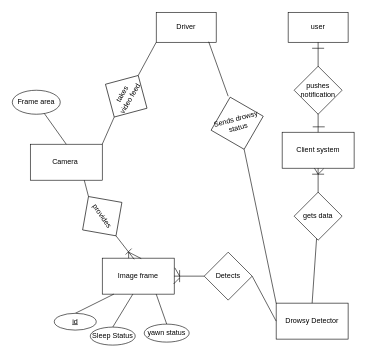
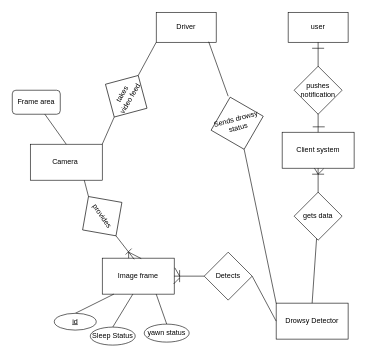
  <mxCell id="0" />
  <mxCell id="1" parent="0" />
  <mxCell id="2" value="Camera&amp;nbsp;" style="rounded=0;whiteSpace=wrap;html=1;" vertex="1" parent="1"><mxGeometry x="50" y="240" width="120" height="60" as="geometry" /></mxCell>
  <mxCell id="3" value="Driver" style="rounded=0;whiteSpace=wrap;html=1;" vertex="1" parent="1"><mxGeometry x="260" y="20" width="100" height="50" as="geometry" /></mxCell>
  <mxCell id="4" value="Image frame" style="rounded=0;whiteSpace=wrap;html=1;" vertex="1" parent="1"><mxGeometry x="170" y="430" width="120" height="60" as="geometry" /></mxCell>
- <mxCell id="5" value="Frame area" style="ellipse;whiteSpace=wrap;html=1;" vertex="1" parent="1"><mxGeometry x="20" y="150" width="80" height="40" as="geometry" /></mxCell>
+ <mxCell id="5" value="Frame area" style="whiteSpace=wrap;html=1;rounded=1;" vertex="1" parent="1"><mxGeometry x="20" y="150" width="80" height="40" as="geometry" /></mxCell>
  <mxCell id="6" value="" style="endArrow=none;html=1;exitX=0.5;exitY=0;exitDx=0;exitDy=0;" edge="1" parent="1" source="2" target="5"><mxGeometry width="50" height="50" relative="1" as="geometry"><mxPoint x="60" y="200" as="sourcePoint" /><mxPoint x="110" y="150" as="targetPoint" /></mxGeometry></mxCell>
  <mxCell id="7" value="takes&lt;br&gt;video feed&lt;br&gt;" style="rhombus;whiteSpace=wrap;html=1;rotation=-60;" vertex="1" parent="1"><mxGeometry x="170" y="120" width="80" height="80" as="geometry" /></mxCell>
  <mxCell id="8" value="" style="endArrow=none;html=1;exitX=1;exitY=0;exitDx=0;exitDy=0;entryX=0;entryY=0.5;entryDx=0;entryDy=0;" edge="1" parent="1" source="2" target="7"><mxGeometry width="50" height="50" relative="1" as="geometry"><mxPoint x="200" y="270" as="sourcePoint" /><mxPoint x="250" y="220" as="targetPoint" /></mxGeometry></mxCell>
  <mxCell id="9" value="" style="endArrow=none;html=1;exitX=1;exitY=0.5;exitDx=0;exitDy=0;entryX=0;entryY=1;entryDx=0;entryDy=0;" edge="1" parent="1" source="7" target="3"><mxGeometry width="50" height="50" relative="1" as="geometry"><mxPoint x="300" y="150" as="sourcePoint" /><mxPoint x="350" y="100" as="targetPoint" /></mxGeometry></mxCell>
  <mxCell id="10" value="provides" style="rhombus;whiteSpace=wrap;html=1;rotation=55;" vertex="1" parent="1"><mxGeometry x="130" y="320" width="80" height="80" as="geometry" /></mxCell>
  <mxCell id="11" value="" style="endArrow=none;html=1;exitX=1;exitY=0.5;exitDx=0;exitDy=0;entryX=0.444;entryY=0.031;entryDx=0;entryDy=0;entryPerimeter=0;" edge="1" parent="1" source="10" target="4"><mxGeometry width="50" height="50" relative="1" as="geometry"><mxPoint x="320" y="360" as="sourcePoint" /><mxPoint x="370" y="310" as="targetPoint" /></mxGeometry></mxCell>
  <mxCell id="12" value="Drowsy Detector" style="rounded=0;whiteSpace=wrap;html=1;" vertex="1" parent="1"><mxGeometry x="460" y="505" width="120" height="60" as="geometry" /></mxCell>
  <mxCell id="13" value="Detects" style="rhombus;whiteSpace=wrap;html=1;rotation=0;" vertex="1" parent="1"><mxGeometry x="340" y="420" width="80" height="80" as="geometry" /></mxCell>
  <mxCell id="14" value="" style="endArrow=none;html=1;entryX=0;entryY=0.5;entryDx=0;entryDy=0;exitX=1;exitY=0.5;exitDx=0;exitDy=0;" edge="1" parent="1" source="4" target="13"><mxGeometry width="50" height="50" relative="1" as="geometry"><mxPoint x="450" y="270" as="sourcePoint" /><mxPoint x="500" y="220" as="targetPoint" /></mxGeometry></mxCell>
  <mxCell id="15" value="" style="endArrow=none;html=1;exitX=1;exitY=0.5;exitDx=0;exitDy=0;entryX=0;entryY=0.5;entryDx=0;entryDy=0;" edge="1" parent="1" source="13" target="12"><mxGeometry width="50" height="50" relative="1" as="geometry"><mxPoint x="580" y="180" as="sourcePoint" /><mxPoint x="630" y="130" as="targetPoint" /></mxGeometry></mxCell>
  <mxCell id="16" value="" style="endArrow=none;html=1;exitX=0.5;exitY=0;exitDx=0;exitDy=0;entryX=0.161;entryY=1;entryDx=0;entryDy=0;entryPerimeter=0;" edge="1" parent="1" source="17" target="4"><mxGeometry width="50" height="50" relative="1" as="geometry"><mxPoint x="110" y="500" as="sourcePoint" /><mxPoint x="390" y="290" as="targetPoint" /></mxGeometry></mxCell>
  <mxCell id="17" value="id" style="ellipse;whiteSpace=wrap;html=1;align=center;fontStyle=4;" vertex="1" parent="1"><mxGeometry x="90" y="522" width="70" height="28" as="geometry" /></mxCell>
  <mxCell id="18" value="" style="endArrow=none;html=1;entryX=0.75;entryY=1;entryDx=0;entryDy=0;exitX=0;exitY=0.5;exitDx=0;exitDy=0;" edge="1" parent="1" source="10" target="2"><mxGeometry width="50" height="50" relative="1" as="geometry"><mxPoint x="100" y="340" as="sourcePoint" /><mxPoint x="170" y="340" as="targetPoint" /></mxGeometry></mxCell>
  <mxCell id="19" value="" style="endArrow=none;html=1;exitX=0.5;exitY=0;exitDx=0;exitDy=0;" edge="1" parent="1" source="20"><mxGeometry width="50" height="50" relative="1" as="geometry"><mxPoint x="200" y="540" as="sourcePoint" /><mxPoint x="221" y="490" as="targetPoint" /></mxGeometry></mxCell>
  <mxCell id="20" value="Sleep Status" style="ellipse;whiteSpace=wrap;html=1;align=center;" vertex="1" parent="1"><mxGeometry x="150" y="545" width="75" height="30" as="geometry" /></mxCell>
  <mxCell id="21" value="yawn status" style="ellipse;whiteSpace=wrap;html=1;align=center;" vertex="1" parent="1"><mxGeometry x="240" y="540" width="75" height="30" as="geometry" /></mxCell>
  <mxCell id="22" value="" style="endArrow=none;html=1;entryX=0.75;entryY=1;entryDx=0;entryDy=0;exitX=0.5;exitY=0;exitDx=0;exitDy=0;" edge="1" parent="1" source="21" target="4"><mxGeometry width="50" height="50" relative="1" as="geometry"><mxPoint x="270" y="530" as="sourcePoint" /><mxPoint x="320" y="480" as="targetPoint" /></mxGeometry></mxCell>
  <mxCell id="23" value="" style="endArrow=none;html=1;exitX=0.5;exitY=0;exitDx=0;exitDy=0;" edge="1" parent="1" source="27"><mxGeometry width="50" height="50" relative="1" as="geometry"><mxPoint x="480" y="380" as="sourcePoint" /><mxPoint x="530" y="330" as="targetPoint" /></mxGeometry></mxCell>
  <mxCell id="24" value="Client system" style="rounded=0;whiteSpace=wrap;html=1;" vertex="1" parent="1"><mxGeometry x="470" y="220" width="120" height="60" as="geometry" /></mxCell>
  <mxCell id="25" value="" style="endArrow=none;html=1;exitX=0.5;exitY=0;exitDx=0;exitDy=0;" edge="1" parent="1" source="27" target="24"><mxGeometry width="50" height="50" relative="1" as="geometry"><mxPoint x="520" y="250" as="sourcePoint" /><mxPoint x="570" y="200" as="targetPoint" /></mxGeometry></mxCell>
  <mxCell id="26" value="user" style="rounded=0;whiteSpace=wrap;html=1;" vertex="1" parent="1"><mxGeometry x="480" y="20" width="100" height="50" as="geometry" /></mxCell>
  <mxCell id="27" value="gets data" style="rhombus;whiteSpace=wrap;html=1;" vertex="1" parent="1"><mxGeometry x="490" y="320" width="80" height="80" as="geometry" /></mxCell>
  <mxCell id="28" value="" style="endArrow=none;html=1;exitX=0.5;exitY=0;exitDx=0;exitDy=0;" edge="1" parent="1" source="12" target="27"><mxGeometry width="50" height="50" relative="1" as="geometry"><mxPoint x="530" y="430" as="sourcePoint" /><mxPoint x="530" y="330" as="targetPoint" /></mxGeometry></mxCell>
  <mxCell id="29" value="" style="endArrow=none;html=1;entryX=0.5;entryY=1;entryDx=0;entryDy=0;" edge="1" parent="1" source="24" target="26"><mxGeometry width="50" height="50" relative="1" as="geometry"><mxPoint x="540" y="140" as="sourcePoint" /><mxPoint x="590" y="90" as="targetPoint" /></mxGeometry></mxCell>
  <mxCell id="30" value="pushes notification" style="rhombus;whiteSpace=wrap;html=1;" vertex="1" parent="1"><mxGeometry x="490" y="110" width="80" height="80" as="geometry" /></mxCell>
  <mxCell id="31" value="" style="endArrow=none;html=1;exitX=0;exitY=0;exitDx=0;exitDy=0;entryX=0.5;entryY=1;entryDx=0;entryDy=0;" edge="1" parent="1" source="12" target="32"><mxGeometry width="50" height="50" relative="1" as="geometry"><mxPoint x="350" y="250" as="sourcePoint" /><mxPoint x="400" y="250" as="targetPoint" /></mxGeometry></mxCell>
  <mxCell id="32" value="Sends drowsy status" style="rhombus;whiteSpace=wrap;html=1;rotation=-15;" vertex="1" parent="1"><mxGeometry x="350" y="160" width="90" height="90" as="geometry" /></mxCell>
  <mxCell id="33" value="" style="endArrow=none;html=1;entryX=0.875;entryY=0.982;entryDx=0;entryDy=0;entryPerimeter=0;" edge="1" parent="1" target="3"><mxGeometry width="50" height="50" relative="1" as="geometry"><mxPoint x="380" y="160" as="sourcePoint" /><mxPoint x="370" y="100" as="targetPoint" /></mxGeometry></mxCell>
  <mxCell id="34" value="" style="endArrow=none;html=1;" edge="1" parent="1"><mxGeometry width="50" height="50" relative="1" as="geometry"><mxPoint x="520" y="290" as="sourcePoint" /><mxPoint x="540" y="290" as="targetPoint" /></mxGeometry></mxCell>
  <mxCell id="35" value="" style="endArrow=none;html=1;exitX=0.449;exitY=1;exitDx=0;exitDy=0;exitPerimeter=0;" edge="1" parent="1" source="24"><mxGeometry width="50" height="50" relative="1" as="geometry"><mxPoint x="470" y="330" as="sourcePoint" /><mxPoint x="530" y="290" as="targetPoint" /></mxGeometry></mxCell>
  <mxCell id="36" value="" style="endArrow=none;html=1;entryX=0.577;entryY=1.015;entryDx=0;entryDy=0;entryPerimeter=0;" edge="1" parent="1" target="24"><mxGeometry width="50" height="50" relative="1" as="geometry"><mxPoint x="530" y="290" as="sourcePoint" /><mxPoint x="610" y="290" as="targetPoint" /></mxGeometry></mxCell>
  <mxCell id="37" value="" style="endArrow=none;html=1;" edge="1" parent="1"><mxGeometry width="50" height="50" relative="1" as="geometry"><mxPoint x="520" y="80" as="sourcePoint" /><mxPoint x="540" y="80" as="targetPoint" /></mxGeometry></mxCell>
  <mxCell id="38" value="" style="endArrow=none;html=1;" edge="1" parent="1"><mxGeometry width="50" height="50" relative="1" as="geometry"><mxPoint x="521" y="211" as="sourcePoint" /><mxPoint x="541" y="211" as="targetPoint" /></mxGeometry></mxCell>
  <mxCell id="39" value="" style="endArrow=none;html=1;" edge="1" parent="1"><mxGeometry width="50" height="50" relative="1" as="geometry"><mxPoint x="214" y="430" as="sourcePoint" /><mxPoint x="214" y="420" as="targetPoint" /></mxGeometry></mxCell>
  <mxCell id="40" value="" style="endArrow=none;html=1;entryX=0.592;entryY=0.012;entryDx=0;entryDy=0;entryPerimeter=0;" edge="1" parent="1"><mxGeometry width="50" height="50" relative="1" as="geometry"><mxPoint x="214" y="420" as="sourcePoint" /><mxPoint x="235.04" y="430.72" as="targetPoint" /></mxGeometry></mxCell>
  <mxCell id="41" value="" style="endArrow=none;html=1;" edge="1" parent="1"><mxGeometry width="50" height="50" relative="1" as="geometry"><mxPoint x="209" y="424" as="sourcePoint" /><mxPoint x="219" y="414" as="targetPoint" /></mxGeometry></mxCell>
  <mxCell id="42" value="" style="endArrow=none;html=1;" edge="1" parent="1"><mxGeometry width="50" height="50" relative="1" as="geometry"><mxPoint x="299" y="470" as="sourcePoint" /><mxPoint x="299" y="450" as="targetPoint" /></mxGeometry></mxCell>
  <mxCell id="43" value="" style="endArrow=none;html=1;exitX=1;exitY=0.25;exitDx=0;exitDy=0;" edge="1" parent="1"><mxGeometry width="50" height="50" relative="1" as="geometry"><mxPoint x="291" y="446" as="sourcePoint" /><mxPoint x="299" y="460" as="targetPoint" /></mxGeometry></mxCell>
  <mxCell id="44" value="" style="endArrow=none;html=1;" edge="1" parent="1"><mxGeometry width="50" height="50" relative="1" as="geometry"><mxPoint x="289" y="473" as="sourcePoint" /><mxPoint x="299" y="463" as="targetPoint" /><Array as="points" /></mxGeometry></mxCell>
